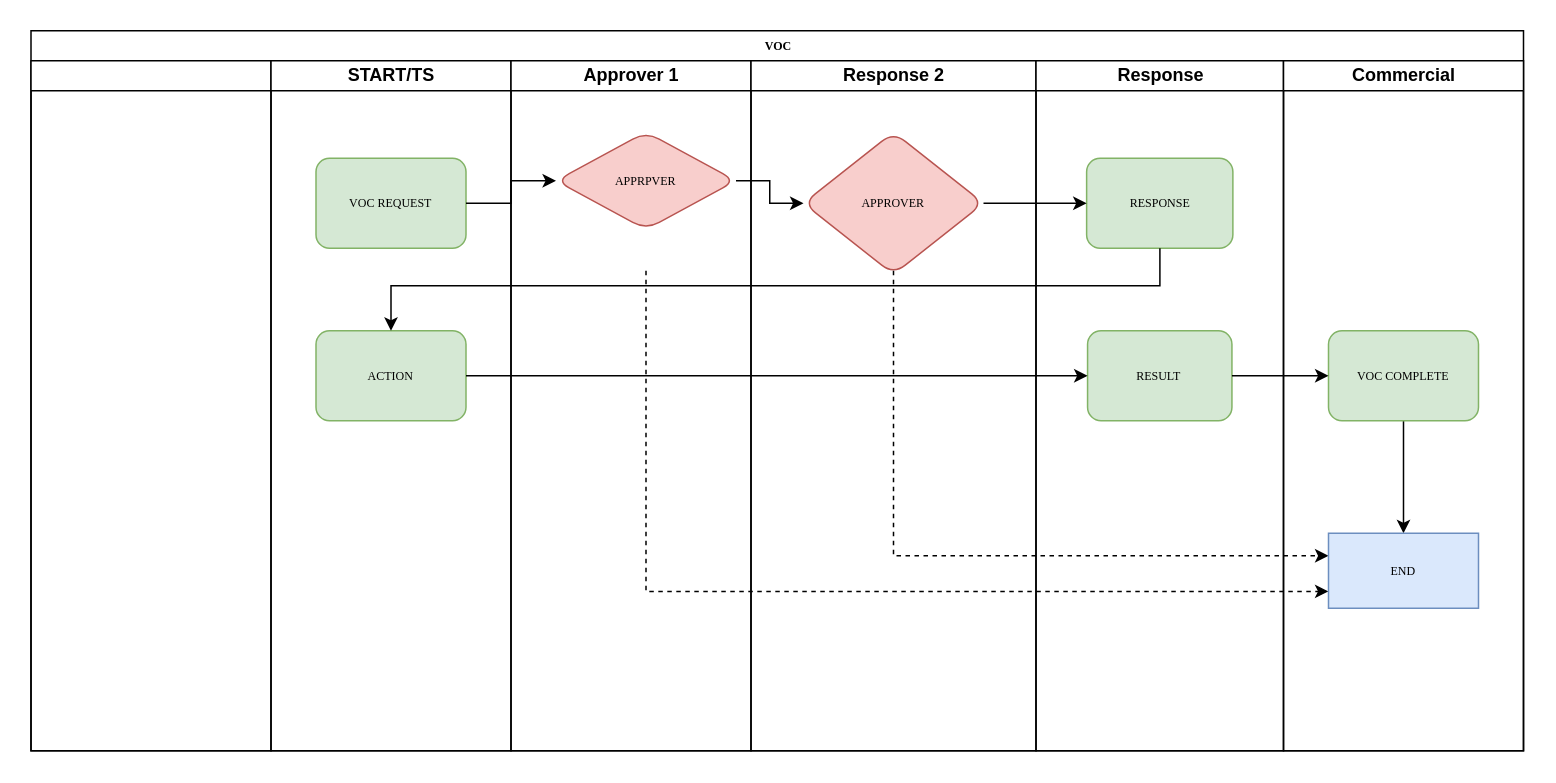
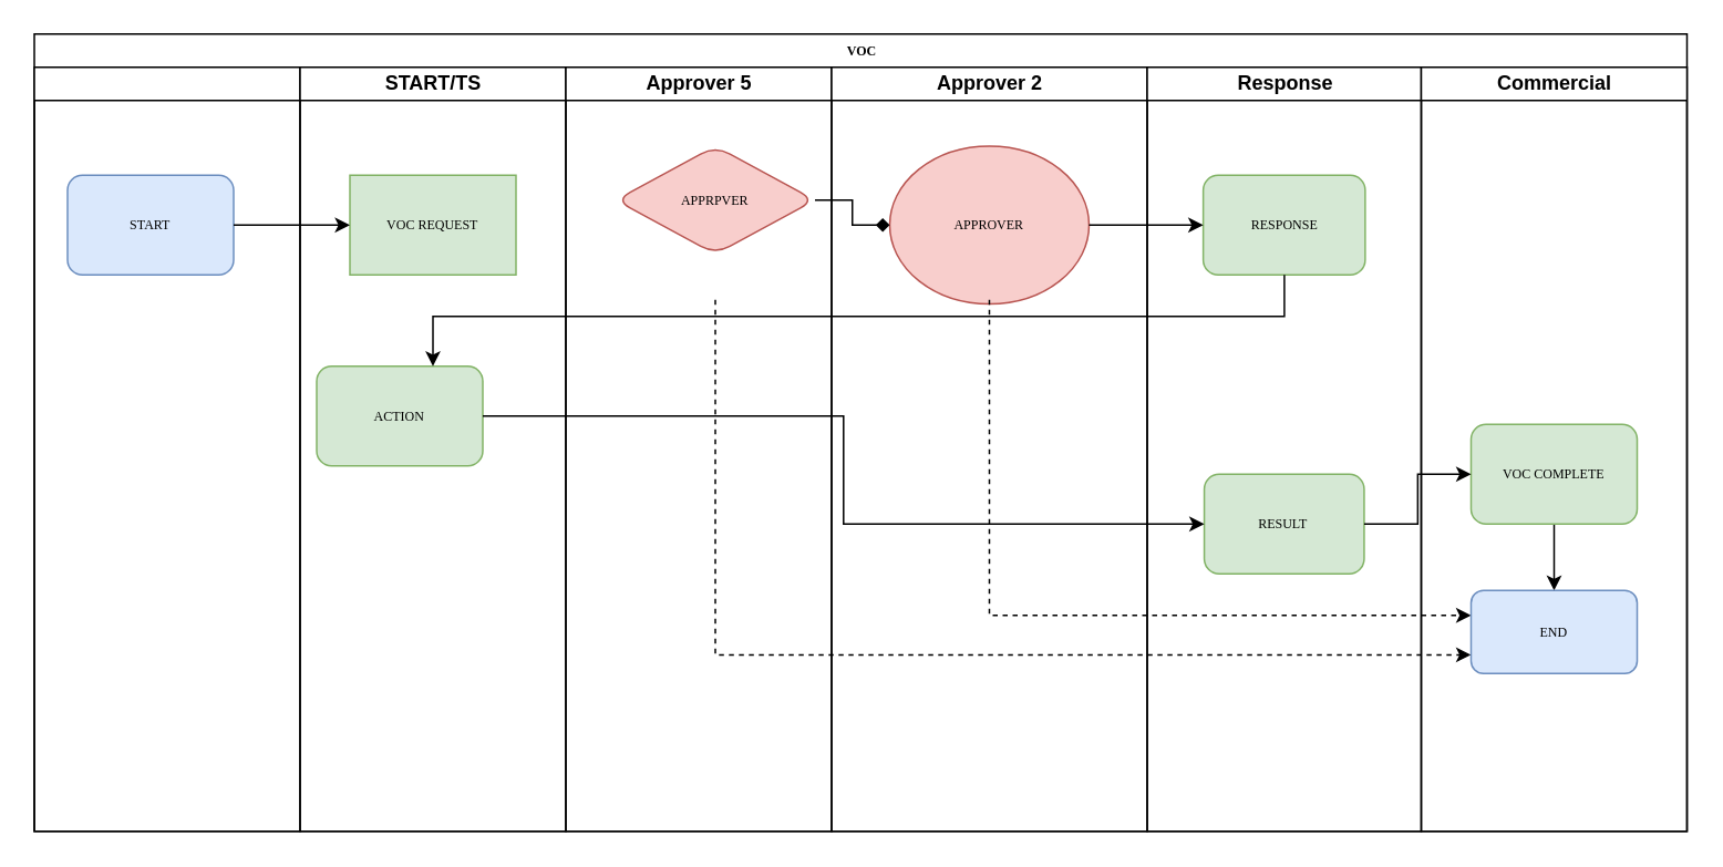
  <mxCell id="0" />
  <mxCell id="1" parent="0" />
  <mxCell id="2" value="VOC" style="swimlane;html=1;childLayout=stackLayout;startSize=20;rounded=0;shadow=0;labelBackgroundColor=none;strokeWidth=1;fontFamily=Verdana;fontSize=8;align=center;" parent="1" vertex="1"><mxGeometry x="20" y="20" width="995" height="480" as="geometry" /></mxCell>
  <mxCell id="3" value="" style="swimlane;html=1;startSize=20;" parent="2" vertex="1"><mxGeometry y="20" width="160" height="460" as="geometry" /></mxCell>
+ <mxCell id="4" value="START" style="rounded=1;whiteSpace=wrap;html=1;shadow=0;labelBackgroundColor=none;strokeWidth=1;fontFamily=Verdana;fontSize=8;align=center;fillColor=#dae8fc;strokeColor=#6c8ebf;" parent="3" vertex="1"><mxGeometry x="20" y="65" width="100" height="60" as="geometry" /></mxCell>
  <mxCell id="5" value="START/TS" style="swimlane;html=1;startSize=20;" parent="2" vertex="1"><mxGeometry x="160" y="20" width="160" height="460" as="geometry" /></mxCell>
- <mxCell id="6" value="VOC REQUEST" style="rounded=1;whiteSpace=wrap;html=1;shadow=0;labelBackgroundColor=none;strokeWidth=1;fontFamily=Verdana;fontSize=8;align=center;fillColor=#d5e8d4;strokeColor=#82b366;" parent="5" vertex="1"><mxGeometry x="30" y="65" width="100" height="60" as="geometry" /></mxCell>
- <mxCell id="7" value="ACTION" style="whiteSpace=wrap;html=1;fontSize=8;fontFamily=Verdana;rounded=1;shadow=0;labelBackgroundColor=none;strokeWidth=1;fillColor=#d5e8d4;strokeColor=#82b366;" parent="5" vertex="1"><mxGeometry x="30" y="180" width="100" height="60" as="geometry" /></mxCell>
- <mxCell id="8" value="Approver 1" style="swimlane;html=1;startSize=20;" parent="2" vertex="1"><mxGeometry x="320" y="20" width="160" height="460" as="geometry" /></mxCell>
+ <mxCell id="6" value="VOC REQUEST" style="whiteSpace=wrap;html=1;shadow=0;labelBackgroundColor=none;strokeWidth=1;fontFamily=Verdana;fontSize=8;align=center;fillColor=#d5e8d4;strokeColor=#82b366;rounded=0;" parent="5" vertex="1"><mxGeometry x="30" y="65" width="100" height="60" as="geometry" /></mxCell>
+ <mxCell id="7" value="ACTION" style="whiteSpace=wrap;html=1;fontSize=8;fontFamily=Verdana;rounded=1;shadow=0;labelBackgroundColor=none;strokeWidth=1;fillColor=#d5e8d4;strokeColor=#82b366;" parent="5" vertex="1"><mxGeometry x="10" y="180" width="100" height="60" as="geometry" /></mxCell>
+ <mxCell id="8" value="Approver 5" style="swimlane;html=1;startSize=20;" parent="2" vertex="1"><mxGeometry x="320" y="20" width="160" height="460" as="geometry" /></mxCell>
  <mxCell id="9" value="APPRPVER" style="rhombus;whiteSpace=wrap;html=1;fontSize=8;fontFamily=Verdana;rounded=1;shadow=0;labelBackgroundColor=none;strokeWidth=1;fillColor=#f8cecc;strokeColor=#b85450;" parent="8" vertex="1"><mxGeometry x="30" y="47.5" width="120" height="65" as="geometry" /></mxCell>
- <mxCell id="10" value="Response 2" style="swimlane;html=1;startSize=20;" parent="2" vertex="1"><mxGeometry x="480" y="20" width="190" height="460" as="geometry" /></mxCell>
- <mxCell id="11" value="APPROVER" style="rhombus;whiteSpace=wrap;html=1;fontSize=8;fontFamily=Verdana;rounded=1;shadow=0;labelBackgroundColor=none;strokeWidth=1;fillColor=#f8cecc;strokeColor=#b85450;" parent="10" vertex="1"><mxGeometry x="35" y="47.5" width="120" height="95" as="geometry" /></mxCell>
+ <mxCell id="10" value="Approver 2" style="swimlane;html=1;startSize=20;" parent="2" vertex="1"><mxGeometry x="480" y="20" width="190" height="460" as="geometry" /></mxCell>
+ <mxCell id="11" value="APPROVER" style="ellipse;whiteSpace=wrap;html=1;fontSize=8;fontFamily=Verdana;shadow=0;labelBackgroundColor=none;strokeWidth=1;fillColor=#f8cecc;strokeColor=#b85450;" parent="10" vertex="1"><mxGeometry x="35" y="47.5" width="120" height="95" as="geometry" /></mxCell>
  <mxCell id="12" value="Response" style="swimlane;html=1;startSize=20;" parent="2" vertex="1"><mxGeometry x="670" y="20" width="165" height="460" as="geometry" /></mxCell>
  <mxCell id="13" value="RESPONSE" style="whiteSpace=wrap;html=1;fontSize=8;fontFamily=Verdana;rounded=1;shadow=0;labelBackgroundColor=none;strokeWidth=1;fillColor=#d5e8d4;strokeColor=#82b366;" parent="12" vertex="1"><mxGeometry x="33.75" y="65" width="97.5" height="60" as="geometry" /></mxCell>
- <mxCell id="14" value="RESULT" style="whiteSpace=wrap;html=1;fontSize=8;fontFamily=Verdana;rounded=1;shadow=0;labelBackgroundColor=none;strokeWidth=1;fillColor=#d5e8d4;strokeColor=#82b366;" parent="12" vertex="1"><mxGeometry x="34.38" y="180" width="96.25" height="60" as="geometry" /></mxCell>
+ <mxCell id="14" value="RESULT" style="whiteSpace=wrap;html=1;fontSize=8;fontFamily=Verdana;rounded=1;shadow=0;labelBackgroundColor=none;strokeWidth=1;fillColor=#d5e8d4;strokeColor=#82b366;" parent="12" vertex="1"><mxGeometry x="34.38" y="245" width="96.25" height="60" as="geometry" /></mxCell>
  <mxCell id="15" style="edgeStyle=orthogonalEdgeStyle;rounded=0;orthogonalLoop=1;jettySize=auto;html=1;entryX=0;entryY=0.5;entryDx=0;entryDy=0;dashed=1;" parent="12" edge="1"><mxGeometry relative="1" as="geometry"><mxPoint x="-260" y="140" as="sourcePoint" /><mxPoint x="195.0" y="353.75" as="targetPoint" /><Array as="points"><mxPoint x="-260" y="353.75" /></Array></mxGeometry></mxCell>
  <mxCell id="16" style="edgeStyle=orthogonalEdgeStyle;rounded=0;orthogonalLoop=1;jettySize=auto;html=1;entryX=0;entryY=0.5;entryDx=0;entryDy=0;dashed=1;" parent="12" edge="1"><mxGeometry relative="1" as="geometry"><mxPoint x="-95" y="140" as="sourcePoint" /><mxPoint x="195.0" y="330.03" as="targetPoint" /><Array as="points"><mxPoint x="-95" y="330.5" /></Array></mxGeometry></mxCell>
  <mxCell id="17" value="Commercial" style="swimlane;html=1;startSize=20;" parent="2" vertex="1"><mxGeometry x="835" y="20" width="160" height="460" as="geometry" /></mxCell>
  <mxCell id="18" value="" style="edgeStyle=orthogonalEdgeStyle;rounded=0;orthogonalLoop=1;jettySize=auto;html=1;" parent="17" source="19" target="20" edge="1"><mxGeometry relative="1" as="geometry" /></mxCell>
- <mxCell id="19" value="VOC COMPLETE" style="whiteSpace=wrap;html=1;fontSize=8;fontFamily=Verdana;rounded=1;shadow=0;labelBackgroundColor=none;strokeWidth=1;fillColor=#d5e8d4;strokeColor=#82b366;" parent="17" vertex="1"><mxGeometry x="30" y="180" width="100" height="60" as="geometry" /></mxCell>
- <mxCell id="20" value="END" style="whiteSpace=wrap;html=1;fontSize=8;fontFamily=Verdana;shadow=0;labelBackgroundColor=none;strokeWidth=1;fillColor=#dae8fc;strokeColor=#6c8ebf;rounded=0;" parent="17" vertex="1"><mxGeometry x="30" y="315" width="100" height="50" as="geometry" /></mxCell>
- <mxCell id="21" value="" style="edgeStyle=orthogonalEdgeStyle;rounded=0;orthogonalLoop=1;jettySize=auto;html=1;" parent="2" source="6" target="9" edge="1"><mxGeometry relative="1" as="geometry" /></mxCell>
- <mxCell id="22" style="edgeStyle=orthogonalEdgeStyle;rounded=0;orthogonalLoop=1;jettySize=auto;html=1;" parent="2" source="9" target="11" edge="1"><mxGeometry relative="1" as="geometry" /></mxCell>
+ <mxCell id="19" value="VOC COMPLETE" style="whiteSpace=wrap;html=1;fontSize=8;fontFamily=Verdana;rounded=1;shadow=0;labelBackgroundColor=none;strokeWidth=1;fillColor=#d5e8d4;strokeColor=#82b366;" parent="17" vertex="1"><mxGeometry x="30" y="215" width="100" height="60" as="geometry" /></mxCell>
+ <mxCell id="20" value="END" style="whiteSpace=wrap;html=1;fontSize=8;fontFamily=Verdana;rounded=1;shadow=0;labelBackgroundColor=none;strokeWidth=1;fillColor=#dae8fc;strokeColor=#6c8ebf;" parent="17" vertex="1"><mxGeometry x="30" y="315" width="100" height="50" as="geometry" /></mxCell>
+ <mxCell id="22" style="edgeStyle=orthogonalEdgeStyle;rounded=0;orthogonalLoop=1;jettySize=auto;html=1;endArrow=diamond;" parent="2" source="9" target="11" edge="1"><mxGeometry relative="1" as="geometry" /></mxCell>
+ <mxCell id="23" style="edgeStyle=orthogonalEdgeStyle;rounded=0;orthogonalLoop=1;jettySize=auto;html=1;entryX=0;entryY=0.5;entryDx=0;entryDy=0;" parent="2" source="4" target="6" edge="1"><mxGeometry relative="1" as="geometry" /></mxCell>
  <mxCell id="24" value="" style="edgeStyle=orthogonalEdgeStyle;rounded=0;orthogonalLoop=1;jettySize=auto;html=1;" parent="2" source="11" target="13" edge="1"><mxGeometry relative="1" as="geometry" /></mxCell>
  <mxCell id="25" value="" style="edgeStyle=orthogonalEdgeStyle;rounded=0;orthogonalLoop=1;jettySize=auto;html=1;" parent="2" source="13" target="7" edge="1"><mxGeometry relative="1" as="geometry"><Array as="points"><mxPoint x="753" y="170" /><mxPoint x="240" y="170" /></Array></mxGeometry></mxCell>
  <mxCell id="26" value="" style="edgeStyle=orthogonalEdgeStyle;rounded=0;orthogonalLoop=1;jettySize=auto;html=1;" parent="2" source="14" target="19" edge="1"><mxGeometry relative="1" as="geometry" /></mxCell>
  <mxCell id="27" style="edgeStyle=orthogonalEdgeStyle;rounded=0;orthogonalLoop=1;jettySize=auto;html=1;entryX=0;entryY=0.5;entryDx=0;entryDy=0;" parent="2" source="7" target="14" edge="1"><mxGeometry relative="1" as="geometry" /></mxCell>
